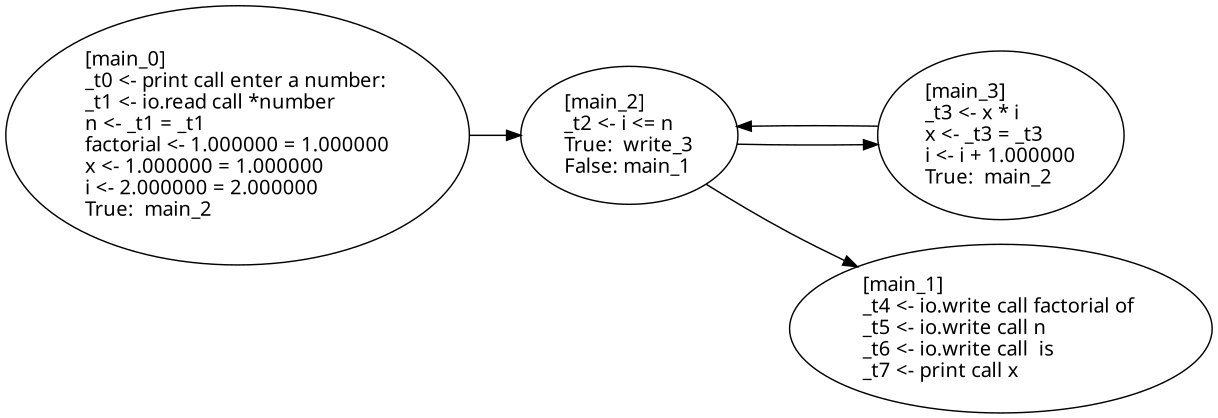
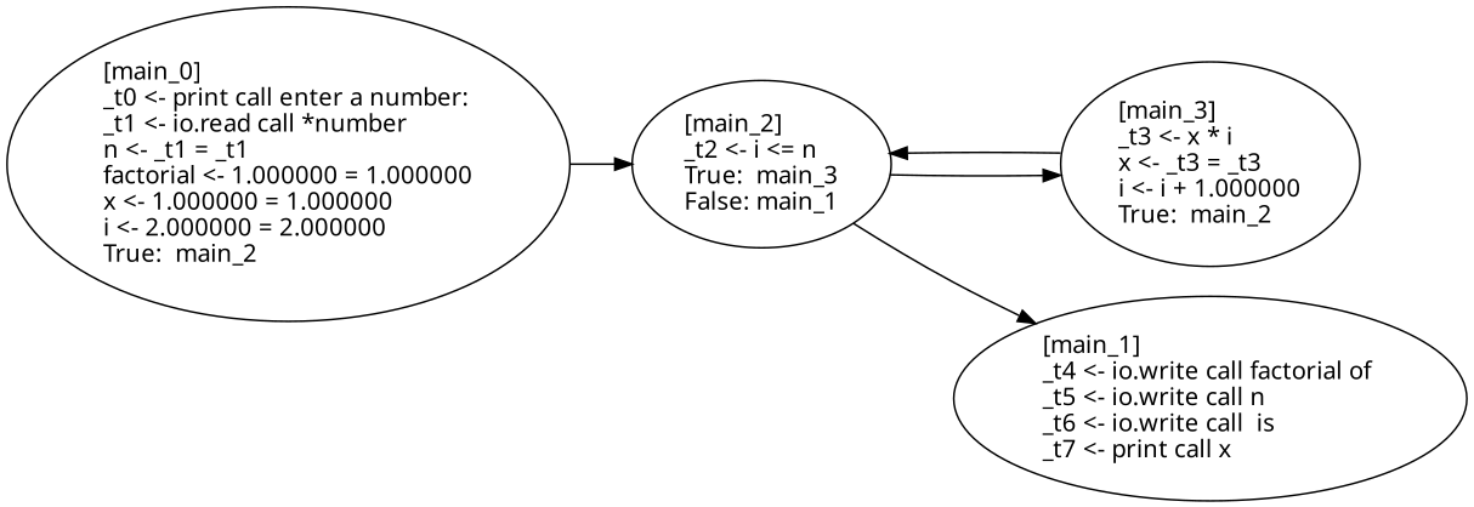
  digraph {
    rankdir=LR
    fontname="Noto Sans"
    node [fontname="Noto Sans"]
    edge [fontname="Noto Sans"]
    n1 [label="[main_0]\l_t0 <- print call enter a number:\l_t1 <- io.read call *number\ln <- _t1 = _t1\lfactorial <- 1.000000 = 1.000000\lx <- 1.000000 = 1.000000\li <- 2.000000 = 2.000000\lTrue:  main_2\l"]
-   n2 [label="[main_2]\l_t2 <- i <= n\lTrue:  write_3\lFalse: main_1\l"]
+   n2 [label="[main_2]\l_t2 <- i <= n\lTrue:  main_3\lFalse: main_1\l"]
    n3 [label="[main_3]\l_t3 <- x * i\lx <- _t3 = _t3\li <- i + 1.000000\lTrue:  main_2\l"]
    n4 [label="[main_1]\l_t4 <- io.write call factorial of \l_t5 <- io.write call n\l_t6 <- io.write call  is \l_t7 <- print call x\l"]
    n1 -> n2
    n2 -> n3
    n2 -> n4
    n3 -> n2
  }
